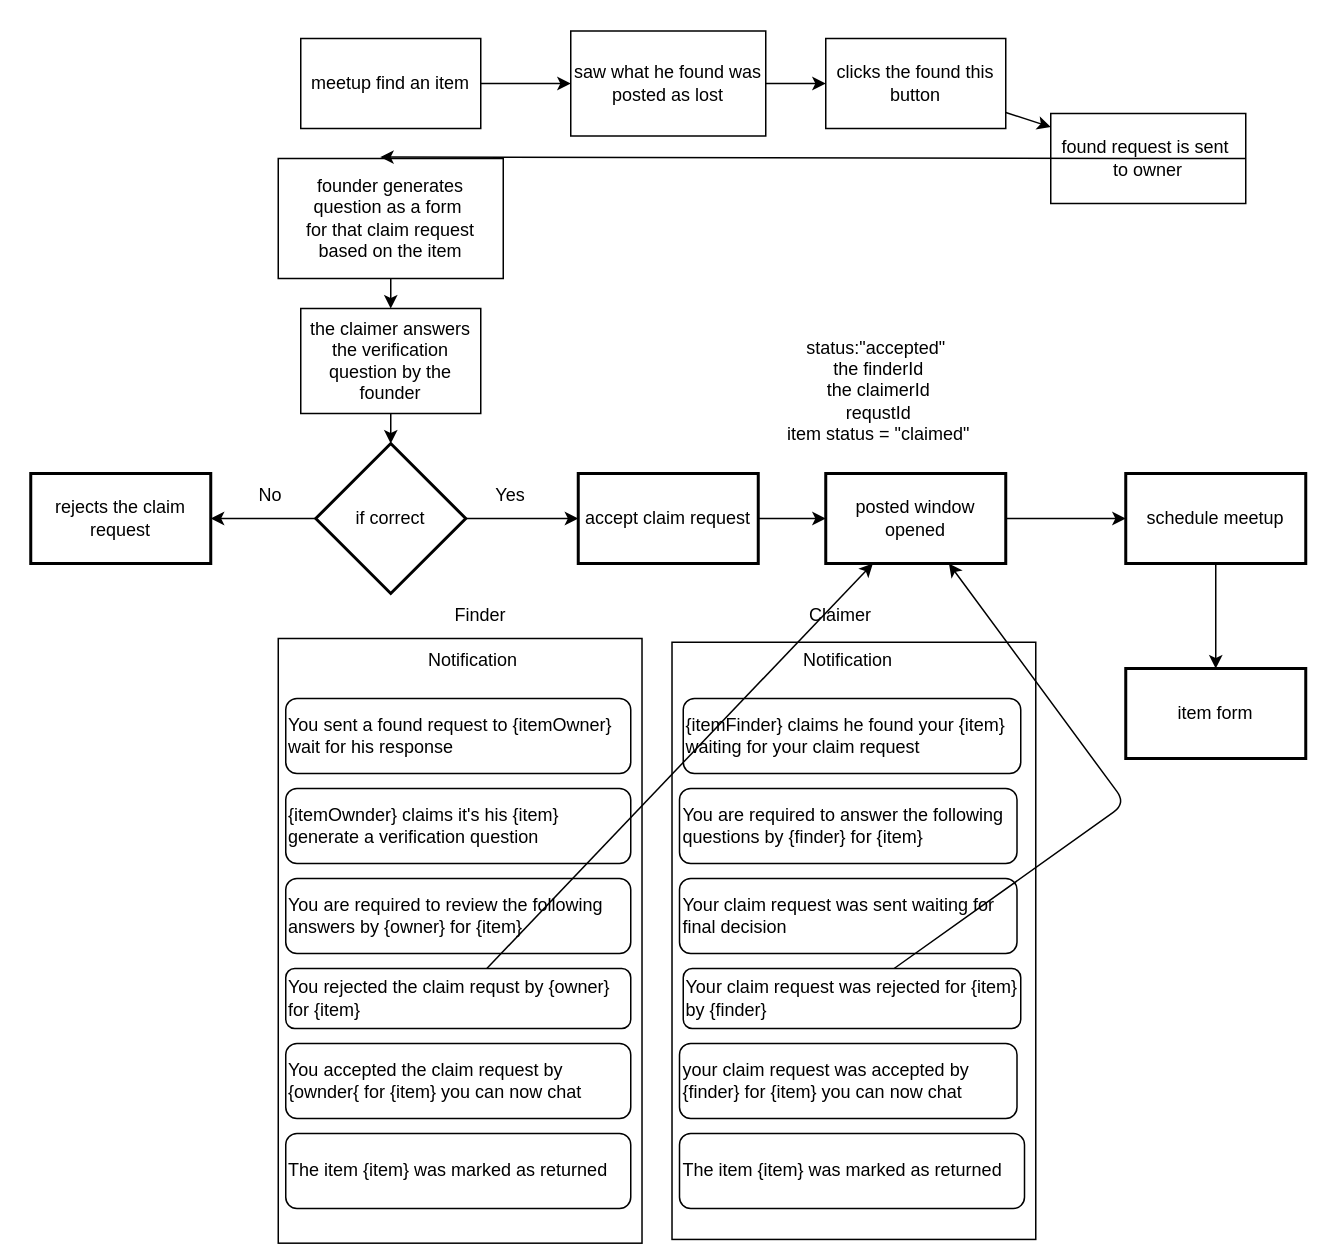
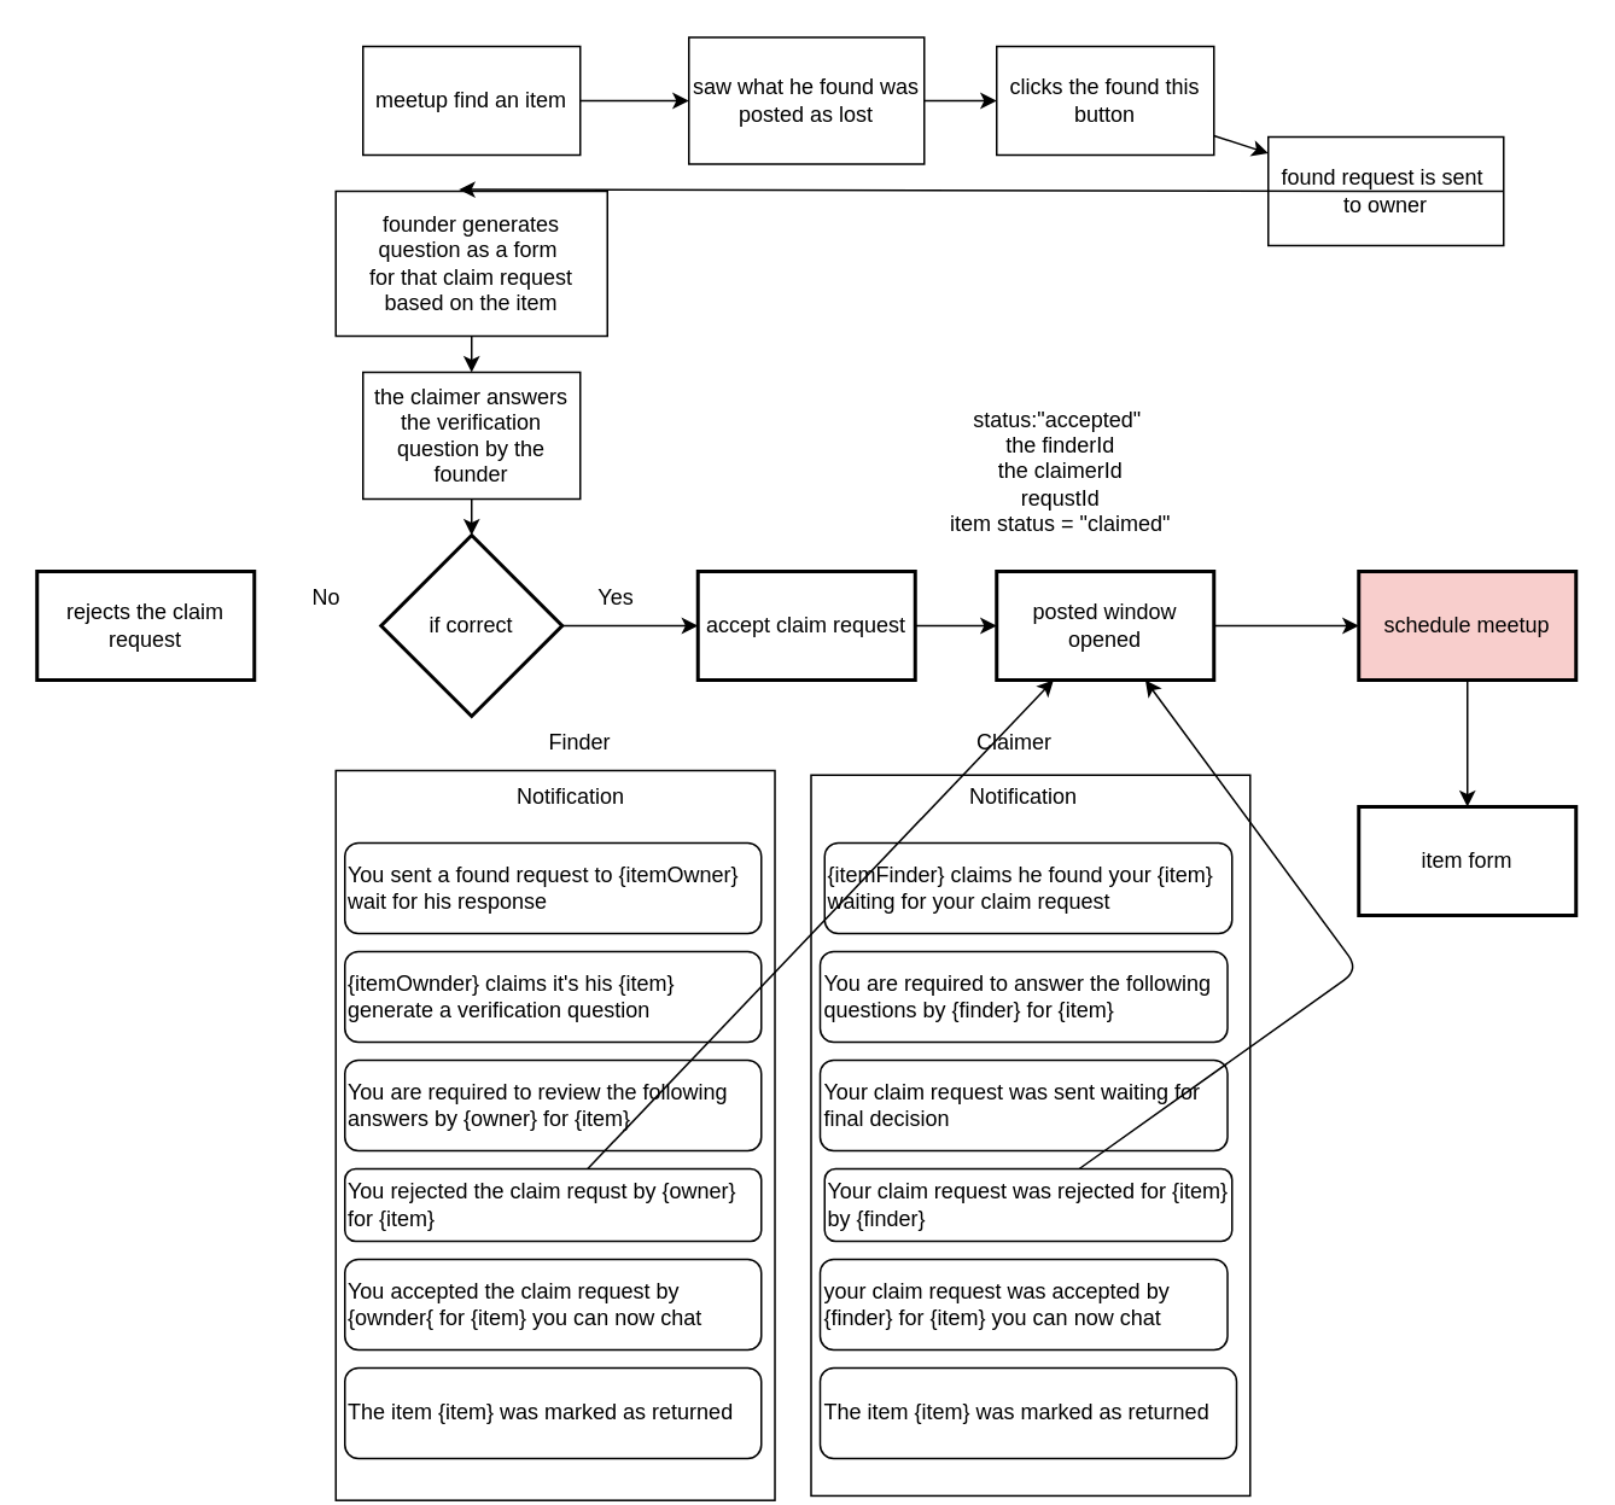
  <mxCell id="0" />
  <mxCell id="1" parent="0" />
  <mxCell id="2" value="" style="edgeStyle=none;html=1;" edge="1" parent="1" source="3" target="5"><mxGeometry relative="1" as="geometry" /></mxCell>
  <mxCell id="3" value="meetup find an item" style="rounded=0;whiteSpace=wrap;html=1;" vertex="1" parent="1"><mxGeometry x="200" y="25" width="120" height="60" as="geometry" /></mxCell>
  <mxCell id="4" value="" style="edgeStyle=none;html=1;" edge="1" parent="1" source="5" target="7"><mxGeometry relative="1" as="geometry" /></mxCell>
  <mxCell id="5" value="saw what he found was&lt;div&gt;posted as lost&lt;/div&gt;" style="rounded=0;whiteSpace=wrap;html=1;" vertex="1" parent="1"><mxGeometry x="380" y="20" width="130" height="70" as="geometry" /></mxCell>
  <mxCell id="6" value="" style="edgeStyle=none;html=1;" edge="1" parent="1" source="7" target="8"><mxGeometry relative="1" as="geometry" /></mxCell>
  <mxCell id="7" value="clicks the found this&lt;div&gt;button&lt;/div&gt;" style="rounded=0;whiteSpace=wrap;html=1;" vertex="1" parent="1"><mxGeometry x="550" y="25" width="120" height="60" as="geometry" /></mxCell>
  <mxCell id="8" value="found request is sent&amp;nbsp;&lt;div&gt;to owner&lt;/div&gt;" style="rounded=0;whiteSpace=wrap;html=1;" vertex="1" parent="1"><mxGeometry x="700" y="75" width="130" height="60" as="geometry" /></mxCell>
  <mxCell id="9" value="" style="edgeStyle=none;html=1;" edge="1" parent="1" source="10" target="25"><mxGeometry relative="1" as="geometry" /></mxCell>
  <mxCell id="10" value="founder generates&lt;div&gt;question as a form&amp;nbsp;&lt;/div&gt;&lt;div&gt;for that claim request&lt;/div&gt;&lt;div&gt;based on the item&lt;/div&gt;" style="rounded=0;whiteSpace=wrap;html=1;" vertex="1" parent="1"><mxGeometry x="185" y="105" width="150" height="80" as="geometry" /></mxCell>
  <mxCell id="11" style="edgeStyle=none;html=1;entryX=0.453;entryY=-0.012;entryDx=0;entryDy=0;entryPerimeter=0;" edge="1" parent="1" source="8" target="10"><mxGeometry relative="1" as="geometry"><mxPoint x="250" y="145" as="targetPoint" /><Array as="points"><mxPoint x="765" y="105" /></Array></mxGeometry></mxCell>
- <mxCell id="12" value="" style="edgeStyle=none;html=1;" edge="1" parent="1" source="14" target="15"><mxGeometry relative="1" as="geometry" /></mxCell>
  <mxCell id="13" value="" style="edgeStyle=none;html=1;" edge="1" parent="1" source="14" target="17"><mxGeometry relative="1" as="geometry" /></mxCell>
  <mxCell id="14" value="if correct" style="strokeWidth=2;html=1;shape=mxgraph.flowchart.decision;whiteSpace=wrap;" vertex="1" parent="1"><mxGeometry x="210" y="295" width="100" height="100" as="geometry" /></mxCell>
  <mxCell id="15" value="rejects the claim request" style="whiteSpace=wrap;html=1;strokeWidth=2;" vertex="1" parent="1"><mxGeometry x="20" y="315" width="120" height="60" as="geometry" /></mxCell>
  <mxCell id="16" value="" style="edgeStyle=none;html=1;" edge="1" parent="1" source="17" target="21"><mxGeometry relative="1" as="geometry" /></mxCell>
  <mxCell id="17" value="accept claim request" style="whiteSpace=wrap;html=1;strokeWidth=2;" vertex="1" parent="1"><mxGeometry x="385" y="315" width="120" height="60" as="geometry" /></mxCell>
  <mxCell id="18" value="No" style="text;html=1;align=center;verticalAlign=middle;whiteSpace=wrap;rounded=0;" vertex="1" parent="1"><mxGeometry x="150" y="315" width="60" height="30" as="geometry" /></mxCell>
  <mxCell id="19" value="Yes" style="text;html=1;align=center;verticalAlign=middle;whiteSpace=wrap;rounded=0;" vertex="1" parent="1"><mxGeometry x="310" y="315" width="60" height="30" as="geometry" /></mxCell>
  <mxCell id="20" value="" style="edgeStyle=none;html=1;" edge="1" parent="1" source="21" target="23"><mxGeometry relative="1" as="geometry" /></mxCell>
  <mxCell id="21" value="posted window opened" style="whiteSpace=wrap;html=1;strokeWidth=2;" vertex="1" parent="1"><mxGeometry x="550" y="315" width="120" height="60" as="geometry" /></mxCell>
  <mxCell id="22" value="" style="edgeStyle=none;html=1;" edge="1" parent="1" source="23" target="45"><mxGeometry relative="1" as="geometry" /></mxCell>
- <mxCell id="23" value="schedule meetup" style="whiteSpace=wrap;html=1;strokeWidth=2;" vertex="1" parent="1"><mxGeometry x="750" y="315" width="120" height="60" as="geometry" /></mxCell>
+ <mxCell id="23" value="schedule meetup" style="whiteSpace=wrap;html=1;strokeWidth=2;fillColor=#f8cecc;" vertex="1" parent="1"><mxGeometry x="750" y="315" width="120" height="60" as="geometry" /></mxCell>
  <mxCell id="24" value="" style="edgeStyle=none;html=1;" edge="1" parent="1" source="25" target="14"><mxGeometry relative="1" as="geometry" /></mxCell>
  <mxCell id="25" value="the claimer answers&lt;div&gt;the verification question by the founder&lt;/div&gt;" style="whiteSpace=wrap;html=1;" vertex="1" parent="1"><mxGeometry x="200" y="205" width="120" height="70" as="geometry" /></mxCell>
  <mxCell id="26" value="" style="rounded=0;whiteSpace=wrap;html=1;rotation=90;" vertex="1" parent="1"><mxGeometry x="104.7" y="505.31" width="403.12" height="242.5" as="geometry" /></mxCell>
  <mxCell id="27" value="Notification" style="text;html=1;align=center;verticalAlign=middle;whiteSpace=wrap;rounded=0;" vertex="1" parent="1"><mxGeometry x="260" y="425" width="110" height="30" as="geometry" /></mxCell>
  <mxCell id="28" value="You rejected the claim requst by {owner} for {item}" style="rounded=1;whiteSpace=wrap;html=1;align=left;" vertex="1" parent="1"><mxGeometry x="190" y="645" width="230" height="40" as="geometry" /></mxCell>
  <mxCell id="29" value="&lt;div style=&quot;&quot;&gt;{itemOwnder} claims it's his {item}&lt;/div&gt;&lt;div style=&quot;&quot;&gt;generate a verification question&lt;/div&gt;" style="rounded=1;whiteSpace=wrap;html=1;align=left;" vertex="1" parent="1"><mxGeometry x="190" y="525" width="230" height="50" as="geometry" /></mxCell>
  <mxCell id="30" value="You are required to review the following answers by {owner} for {item}" style="rounded=1;whiteSpace=wrap;html=1;align=left;" vertex="1" parent="1"><mxGeometry x="190" y="585" width="230" height="50" as="geometry" /></mxCell>
  <mxCell id="31" value="You accepted the claim request by {ownder{ for {item} you can now chat" style="rounded=1;whiteSpace=wrap;html=1;align=left;" vertex="1" parent="1"><mxGeometry x="190" y="695" width="230" height="50" as="geometry" /></mxCell>
  <mxCell id="32" value="" style="rounded=0;whiteSpace=wrap;html=1;rotation=90;" vertex="1" parent="1"><mxGeometry x="369.7" y="505.31" width="398.12" height="242.5" as="geometry" /></mxCell>
  <mxCell id="33" value="Notification" style="text;html=1;align=center;verticalAlign=middle;whiteSpace=wrap;rounded=0;" vertex="1" parent="1"><mxGeometry x="510" y="425" width="110" height="30" as="geometry" /></mxCell>
  <mxCell id="34" value="Your claim request was rejected for {item}&lt;div&gt;by {finder}&lt;/div&gt;" style="rounded=1;whiteSpace=wrap;html=1;align=left;" vertex="1" parent="1"><mxGeometry x="455" y="645" width="225" height="40" as="geometry" /></mxCell>
  <mxCell id="35" value="&lt;div style=&quot;&quot;&gt;You are required to answer the following&lt;/div&gt;&lt;div style=&quot;&quot;&gt;questions by {finder} for {item}&lt;/div&gt;" style="rounded=1;whiteSpace=wrap;html=1;align=left;" vertex="1" parent="1"><mxGeometry x="452.5" y="525" width="225" height="50" as="geometry" /></mxCell>
  <mxCell id="36" value="Your claim request was sent waiting for final decision" style="rounded=1;whiteSpace=wrap;html=1;align=left;" vertex="1" parent="1"><mxGeometry x="452.5" y="585" width="225" height="50" as="geometry" /></mxCell>
  <mxCell id="37" value="your claim request was accepted by {finder} for {item} you can now chat" style="rounded=1;whiteSpace=wrap;html=1;align=left;" vertex="1" parent="1"><mxGeometry x="452.5" y="695" width="225" height="50" as="geometry" /></mxCell>
  <mxCell id="38" value="Finder" style="text;html=1;align=center;verticalAlign=middle;whiteSpace=wrap;rounded=0;" vertex="1" parent="1"><mxGeometry x="290" y="395" width="60" height="30" as="geometry" /></mxCell>
  <mxCell id="39" value="Claimer" style="text;html=1;align=center;verticalAlign=middle;whiteSpace=wrap;rounded=0;" vertex="1" parent="1"><mxGeometry x="530" y="395" width="60" height="30" as="geometry" /></mxCell>
  <mxCell id="40" value="You sent a found request to {itemOwner}&lt;div&gt;wait for his response&lt;/div&gt;" style="rounded=1;whiteSpace=wrap;html=1;align=left;" vertex="1" parent="1"><mxGeometry x="190" y="465" width="230" height="50" as="geometry" /></mxCell>
  <mxCell id="41" value="{itemFinder} claims he found your {item}&lt;div&gt;waiting for your claim request&lt;/div&gt;" style="rounded=1;whiteSpace=wrap;html=1;align=left;" vertex="1" parent="1"><mxGeometry x="455" y="465" width="225" height="50" as="geometry" /></mxCell>
  <mxCell id="42" style="edgeStyle=none;html=1;" edge="1" parent="1" source="34" target="21"><mxGeometry relative="1" as="geometry"><Array as="points"><mxPoint x="750" y="535" /></Array></mxGeometry></mxCell>
  <mxCell id="43" style="edgeStyle=none;html=1;" edge="1" parent="1" source="28" target="21"><mxGeometry relative="1" as="geometry"><mxPoint x="150" y="665" as="targetPoint" /></mxGeometry></mxCell>
  <mxCell id="44" value="status:&quot;accepted&quot;&amp;nbsp;&lt;div&gt;the finderId&lt;/div&gt;&lt;div&gt;the claimerId&lt;/div&gt;&lt;div&gt;requstId&lt;/div&gt;&lt;div&gt;item status = &quot;claimed&quot;&lt;/div&gt;" style="text;html=1;align=center;verticalAlign=middle;resizable=0;points=[];autosize=1;strokeColor=none;fillColor=none;" vertex="1" parent="1"><mxGeometry x="510" y="215" width="150" height="90" as="geometry" /></mxCell>
  <mxCell id="45" value="item form" style="whiteSpace=wrap;html=1;strokeWidth=2;" vertex="1" parent="1"><mxGeometry x="750" y="445" width="120" height="60" as="geometry" /></mxCell>
  <mxCell id="46" value="The item {item} was marked as returned" style="rounded=1;whiteSpace=wrap;html=1;align=left;" vertex="1" parent="1"><mxGeometry x="190" y="755" width="230" height="50" as="geometry" /></mxCell>
  <mxCell id="47" value="The item {item} was marked as returned" style="rounded=1;whiteSpace=wrap;html=1;align=left;" vertex="1" parent="1"><mxGeometry x="452.5" y="755" width="230" height="50" as="geometry" /></mxCell>
